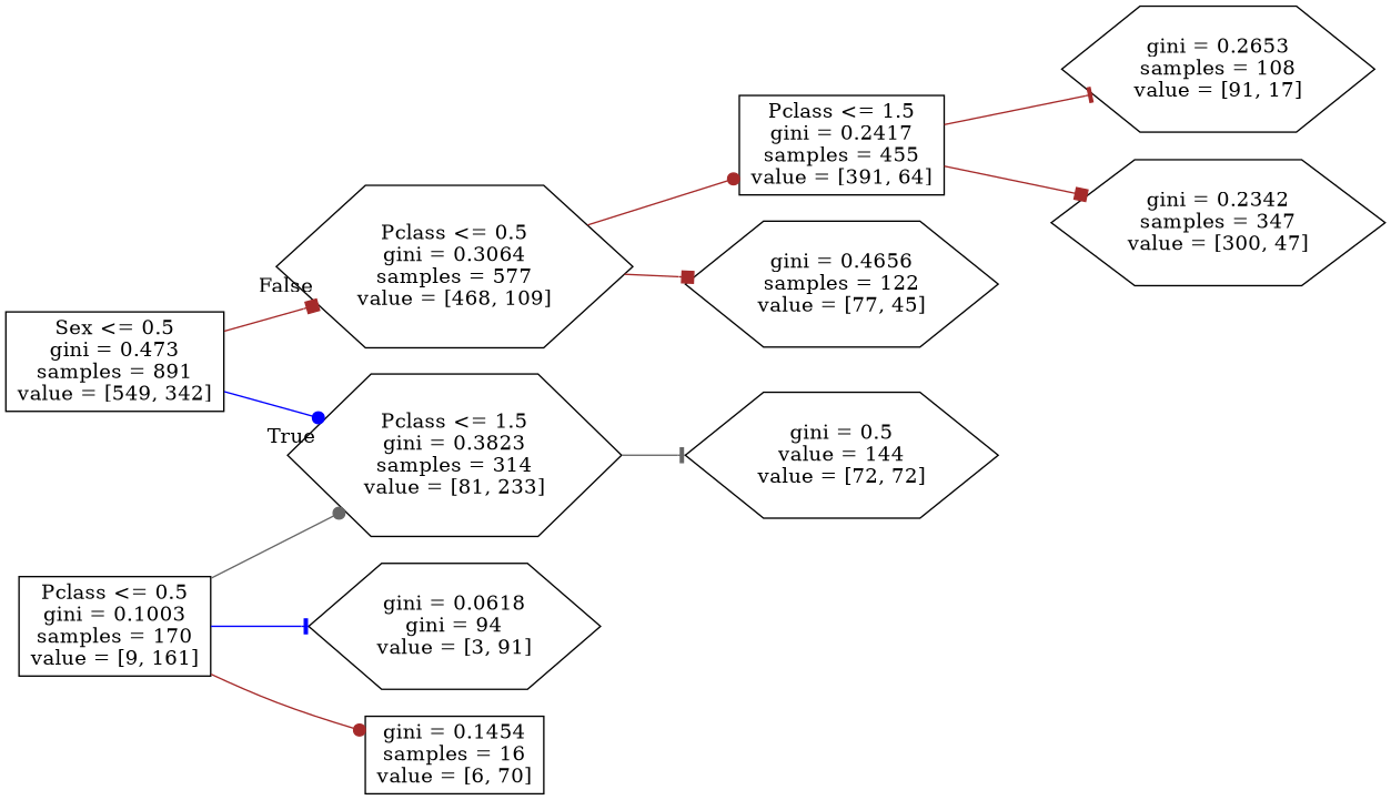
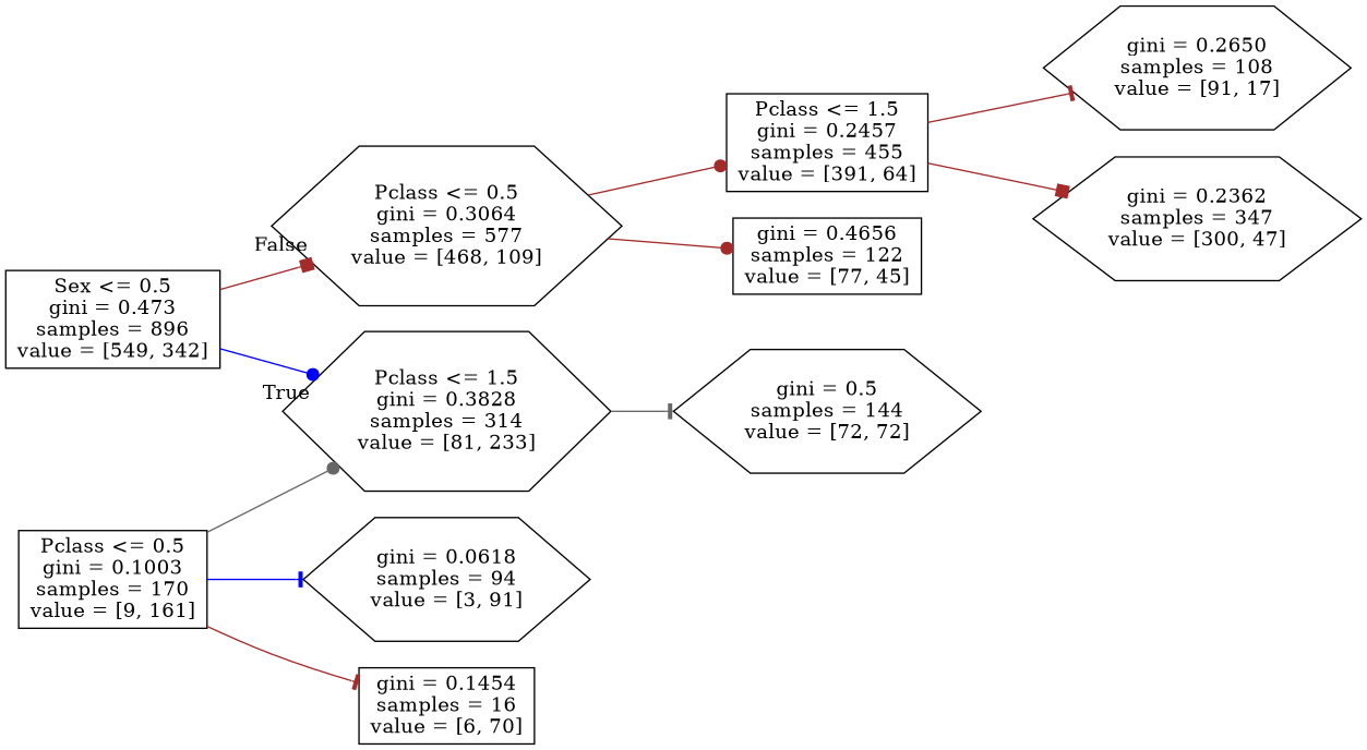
  digraph {
    rankdir=LR
    node [shape=hexagon]
    edge [arrowhead=tee color=brown]
-   n1 [label="Sex <= 0.5\ngini = 0.473\nsamples = 891\nvalue = [549, 342]" shape=box]
-   n2 [label="Pclass <= 1.5\ngini = 0.3823\nsamples = 314\nvalue = [81, 233]"]
+   n1 [label="Sex <= 0.5\ngini = 0.473\nsamples = 896\nvalue = [549, 342]" shape=box]
+   n2 [label="Pclass <= 1.5\ngini = 0.3828\nsamples = 314\nvalue = [81, 233]"]
    n3 [label="Pclass <= 0.5\ngini = 0.3064\nsamples = 577\nvalue = [468, 109]"]
-   n4 [label="gini = 0.5\nvalue = 144\nvalue = [72, 72]"]
-   n5 [label="gini = 0.4656\nsamples = 122\nvalue = [77, 45]"]
-   n6 [label="Pclass <= 1.5\ngini = 0.2417\nsamples = 455\nvalue = [391, 64]" shape=box]
+   n4 [label="gini = 0.5\nsamples = 144\nvalue = [72, 72]"]
+   n5 [label="gini = 0.4656\nsamples = 122\nvalue = [77, 45]" shape=box]
+   n6 [label="Pclass <= 1.5\ngini = 0.2457\nsamples = 455\nvalue = [391, 64]" shape=box]
    n7 [label="Pclass <= 0.5\ngini = 0.1003\nsamples = 170\nvalue = [9, 161]" shape=box]
-   n8 [label="gini = 0.0618\ngini = 94\nvalue = [3, 91]"]
+   n8 [label="gini = 0.0618\nsamples = 94\nvalue = [3, 91]"]
    n9 [label="gini = 0.1454\nsamples = 16\nvalue = [6, 70]" shape=box]
-   n10 [label="gini = 0.2653\nsamples = 108\nvalue = [91, 17]"]
-   n11 [label="gini = 0.2342\nsamples = 347\nvalue = [300, 47]"]
+   n10 [label="gini = 0.2650\nsamples = 108\nvalue = [91, 17]"]
+   n11 [label="gini = 0.2362\nsamples = 347\nvalue = [300, 47]"]
    n1 -> n2 [arrowhead=dot color=blue headlabel=True labelangle=45 labeldistance=2.5]
    n1 -> n3 [arrowhead=box headlabel=False labelangle=-45 labeldistance=2.5]
    n2 -> n4 [color=gray40]
-   n3 -> n5 [arrowhead=box]
+   n3 -> n5 [arrowhead=dot]
    n3 -> n6 [arrowhead=dot]
    n6 -> n10
    n6 -> n11 [arrowhead=box]
    n7 -> n2 [arrowhead=dot color=gray40]
    n7 -> n8 [color=blue]
-   n7 -> n9 [arrowhead=dot]
+   n7 -> n9
  }
